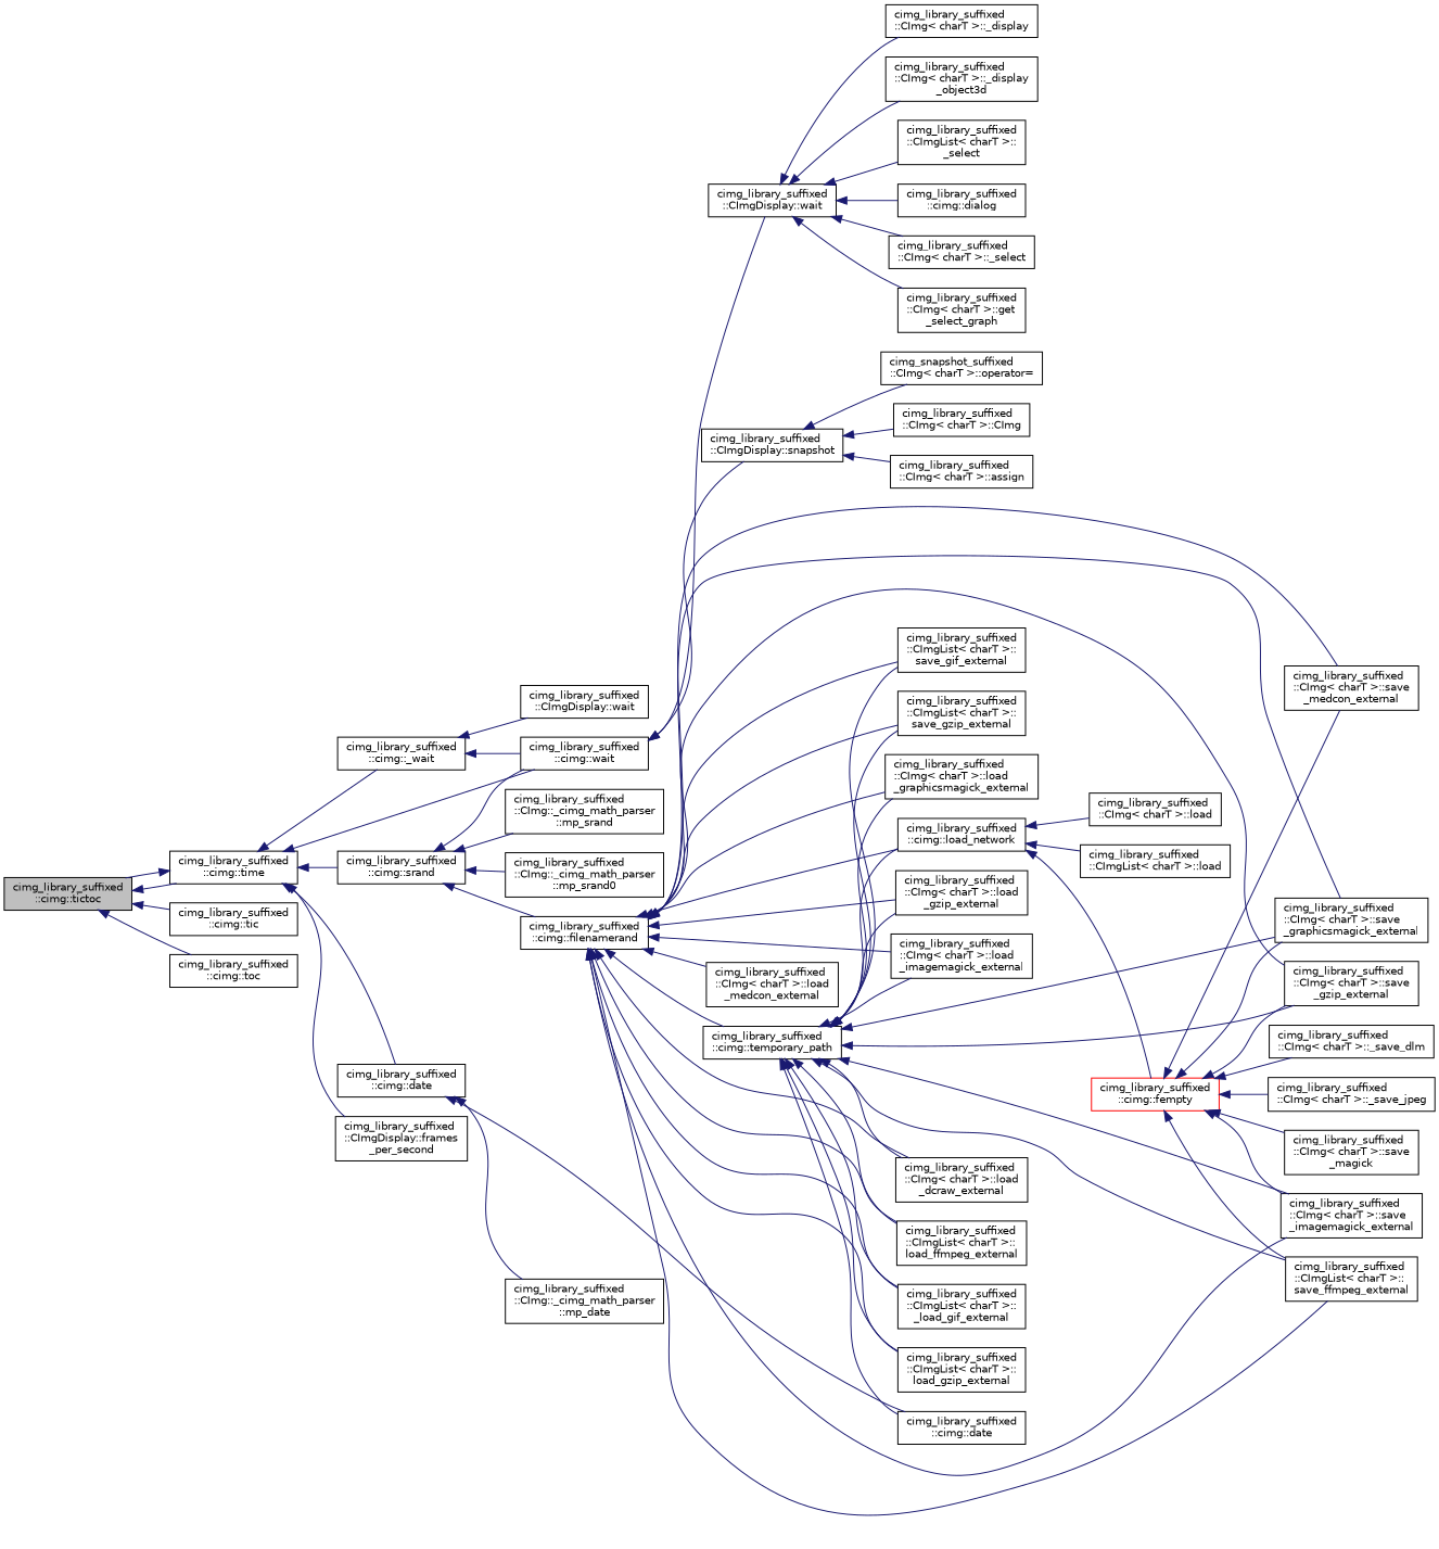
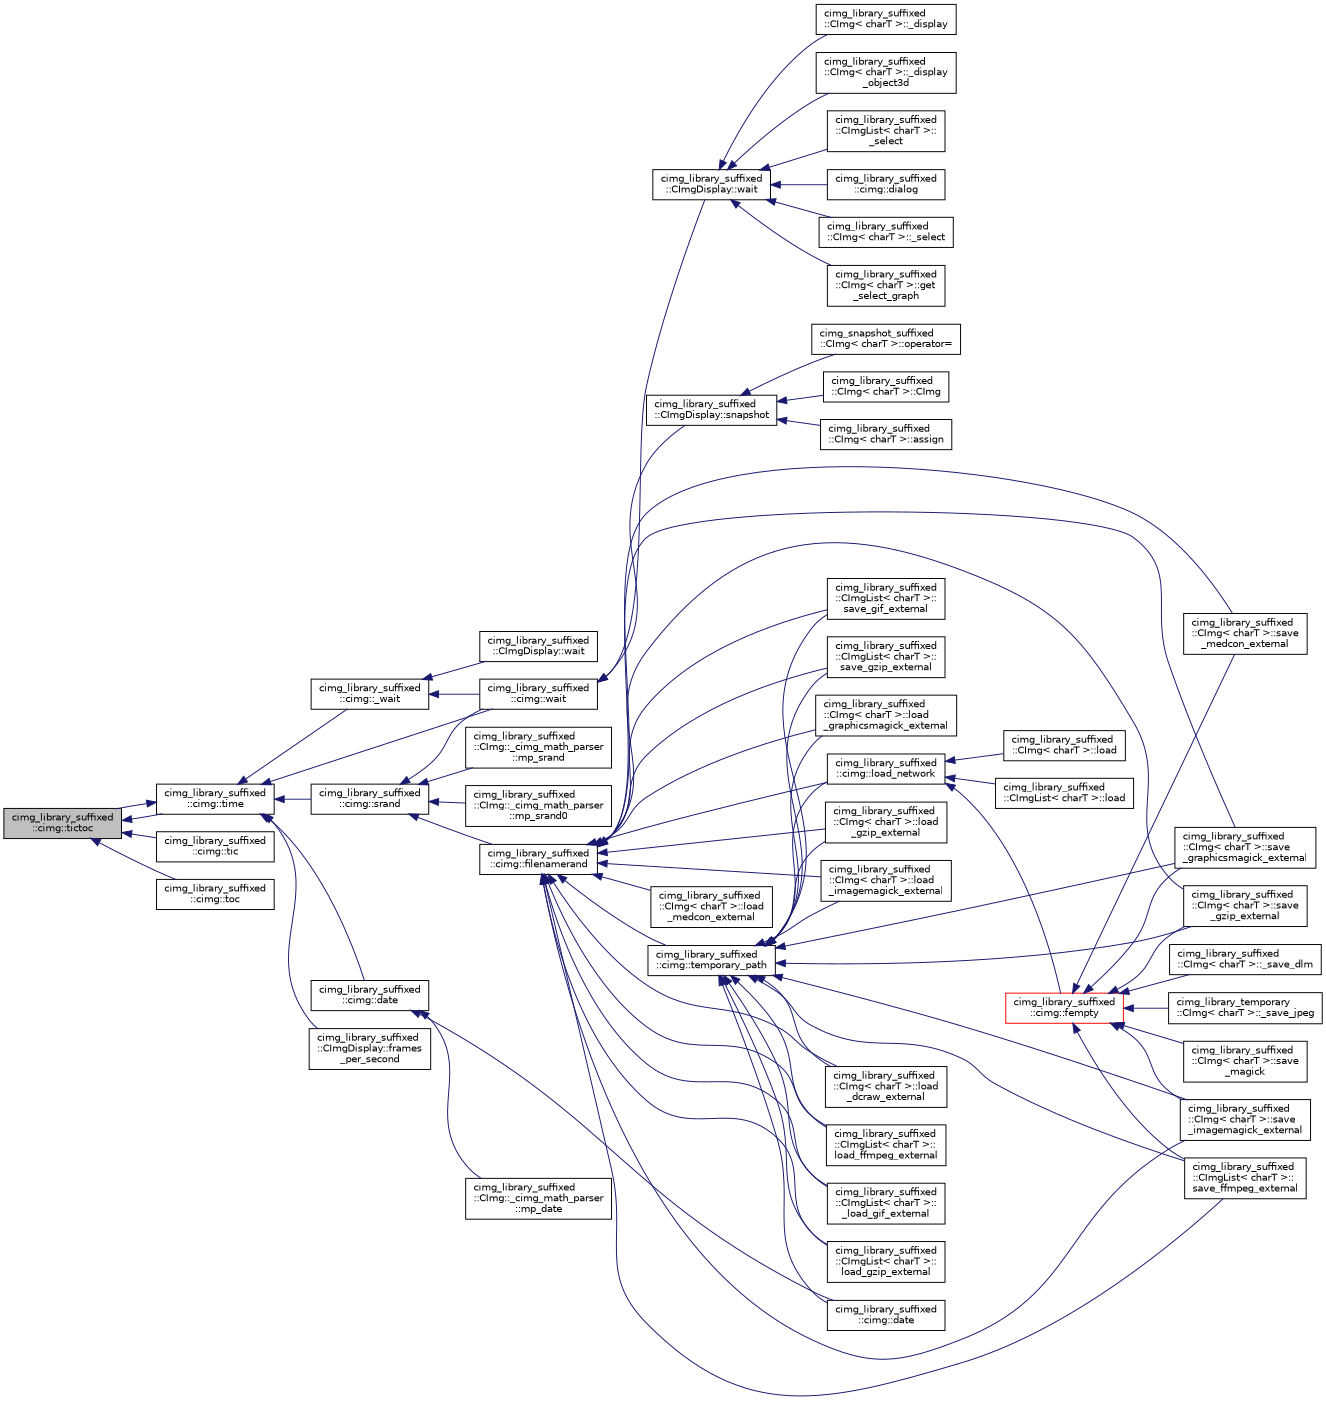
  digraph {
    rankdir=LR
    node [color=black fillcolor=white fontname=Helvetica fontsize=10 shape=record style=filled]
    edge [color=midnightblue dir=back fontname=Helvetica fontsize=10 labelfontname=Helvetica labelfontsize=10 style=solid]
    n1 [fillcolor=grey75 fontcolor=black height=0.2 label="cimg_library_suffixed\l::cimg::tictoc" width=0.4]
    n2 [height=0.2 label="cimg_library_suffixed\l::cimg::time" width=0.4]
    n3 [height=0.2 label="cimg_library_suffixed\l::cimg::tic" width=0.4]
    n4 [height=0.2 label="cimg_library_suffixed\l::cimg::toc" width=0.4]
    n5 [height=0.2 label="cimg_library_suffixed\l::cimg::_wait" width=0.4]
    n6 [height=0.2 label="cimg_library_suffixed\l::cimg::wait" width=0.4]
    n7 [height=0.2 label="cimg_library_suffixed\l::cimg::srand" width=0.4]
    n8 [height=0.2 label="cimg_library_suffixed\l::cimg::date" width=0.4]
    n9 [height=0.2 label="cimg_library_suffixed\l::CImgDisplay::frames\l_per_second" width=0.4]
    n10 [height=0.2 label="cimg_library_suffixed\l::CImgDisplay::wait" width=0.4]
    n11 [height=0.2 label="cimg_library_suffixed\l::CImgDisplay::wait" width=0.4]
    n12 [height=0.2 label="cimg_library_suffixed\l::CImgDisplay::snapshot" width=0.4]
    n13 [height=0.2 label="cimg_library_suffixed\l::cimg::filenamerand" width=0.4]
    n14 [height=0.2 label="cimg_library_suffixed\l::CImg::_cimg_math_parser\l::mp_srand" width=0.4]
    n15 [height=0.2 label="cimg_library_suffixed\l::CImg::_cimg_math_parser\l::mp_srand0" width=0.4]
    n16 [height=0.2 label="cimg_library_suffixed\l::cimg::date" width=0.4]
    n17 [height=0.2 label="cimg_library_suffixed\l::CImg::_cimg_math_parser\l::mp_date" width=0.4]
    n18 [height=0.2 label="cimg_library_suffixed\l::CImg\< charT \>::_select" width=0.4]
    n19 [height=0.2 label="cimg_library_suffixed\l::CImg\< charT \>::get\l_select_graph" width=0.4]
    n20 [height=0.2 label="cimg_library_suffixed\l::CImg\< charT \>::_display" width=0.4]
    n21 [height=0.2 label="cimg_library_suffixed\l::CImg\< charT \>::_display\l_object3d" width=0.4]
    n22 [height=0.2 label="cimg_library_suffixed\l::CImgList\< charT \>::\l_select" width=0.4]
    n23 [height=0.2 label="cimg_library_suffixed\l::cimg::dialog" width=0.4]
    n24 [height=0.2 label="cimg_library_suffixed\l::CImg\< charT \>::CImg" width=0.4]
    n25 [height=0.2 label="cimg_library_suffixed\l::CImg\< charT \>::assign" width=0.4]
    n26 [height=0.2 label="cimg_snapshot_suffixed\l::CImg\< charT \>::operator=" width=0.4]
    n27 [height=0.2 label="cimg_library_suffixed\l::CImg\< charT \>::load\l_graphicsmagick_external" width=0.4]
    n28 [height=0.2 label="cimg_library_suffixed\l::CImg\< charT \>::load\l_gzip_external" width=0.4]
    n29 [height=0.2 label="cimg_library_suffixed\l::CImg\< charT \>::load\l_imagemagick_external" width=0.4]
    n30 [height=0.2 label="cimg_library_suffixed\l::CImg\< charT \>::load\l_medcon_external" width=0.4]
    n31 [height=0.2 label="cimg_library_suffixed\l::CImg\< charT \>::load\l_dcraw_external" width=0.4]
    n32 [height=0.2 label="cimg_library_suffixed\l::CImg\< charT \>::save\l_gzip_external" width=0.4]
    n33 [height=0.2 label="cimg_library_suffixed\l::CImg\< charT \>::save\l_graphicsmagick_external" width=0.4]
    n34 [height=0.2 label="cimg_library_suffixed\l::CImg\< charT \>::save\l_imagemagick_external" width=0.4]
    n35 [height=0.2 label="cimg_library_suffixed\l::CImg\< charT \>::save\l_medcon_external" width=0.4]
    n36 [height=0.2 label="cimg_library_suffixed\l::CImgList\< charT \>::\lload_ffmpeg_external" width=0.4]
    n37 [height=0.2 label="cimg_library_suffixed\l::CImgList\< charT \>::\l_load_gif_external" width=0.4]
    n38 [height=0.2 label="cimg_library_suffixed\l::CImgList\< charT \>::\lload_gzip_external" width=0.4]
    n39 [height=0.2 label="cimg_library_suffixed\l::CImgList\< charT \>::\lsave_gif_external" width=0.4]
    n40 [height=0.2 label="cimg_library_suffixed\l::CImgList\< charT \>::\lsave_gzip_external" width=0.4]
    n41 [height=0.2 label="cimg_library_suffixed\l::CImgList\< charT \>::\lsave_ffmpeg_external" width=0.4]
    n42 [height=0.2 label="cimg_library_suffixed\l::cimg::temporary_path" width=0.4]
    n43 [height=0.2 label="cimg_library_suffixed\l::cimg::load_network" width=0.4]
    n44 [color=red height=0.2 label="cimg_library_suffixed\l::cimg::fempty" width=0.4]
    n45 [height=0.2 label="cimg_library_suffixed\l::CImg\< charT \>::load" width=0.4]
    n46 [height=0.2 label="cimg_library_suffixed\l::CImgList\< charT \>::load" width=0.4]
    n47 [height=0.2 label="cimg_library_suffixed\l::CImg\< charT \>::_save_dlm" width=0.4]
-   n48 [height=0.2 label="cimg_library_suffixed\l::CImg\< charT \>::_save_jpeg" width=0.4]
+   n48 [height=0.2 label="cimg_library_temporary\l::CImg\< charT \>::_save_jpeg" width=0.4]
    n49 [height=0.2 label="cimg_library_suffixed\l::CImg\< charT \>::save\l_magick" width=0.4]
    n1 -> n2
    n1 -> n3
    n1 -> n4
    n2 -> n1
    n2 -> n5
    n2 -> n6
    n2 -> n7
    n2 -> n8
    n2 -> n9
    n5 -> n6
    n5 -> n10
    n6 -> n11
    n6 -> n12
    n7 -> n6
    n7 -> n13
    n7 -> n14
    n7 -> n15
    n8 -> n16
    n8 -> n17
    n11 -> n18
    n11 -> n19
    n11 -> n20
    n11 -> n21
    n11 -> n22
    n11 -> n23
    n12 -> n24
    n12 -> n25
    n12 -> n26
    n13 -> n27
    n13 -> n28
    n13 -> n29
    n13 -> n30
    n13 -> n31
    n13 -> n32
    n13 -> n33
    n13 -> n34
    n13 -> n35
    n13 -> n36
    n13 -> n37
    n13 -> n38
    n13 -> n39
    n13 -> n40
    n13 -> n41
    n13 -> n42
    n13 -> n43
    n42 -> n16
    n42 -> n27
    n42 -> n28
    n42 -> n29
    n42 -> n31
    n42 -> n32
    n42 -> n33
    n42 -> n34
    n42 -> n36
    n42 -> n37
    n42 -> n38
    n42 -> n39
    n42 -> n40
    n42 -> n41
    n42 -> n43
    n43 -> n44
    n43 -> n45
    n43 -> n46
    n44 -> n32
    n44 -> n33
    n44 -> n34
    n44 -> n35
    n44 -> n41
    n44 -> n47
    n44 -> n48
    n44 -> n49
  }
